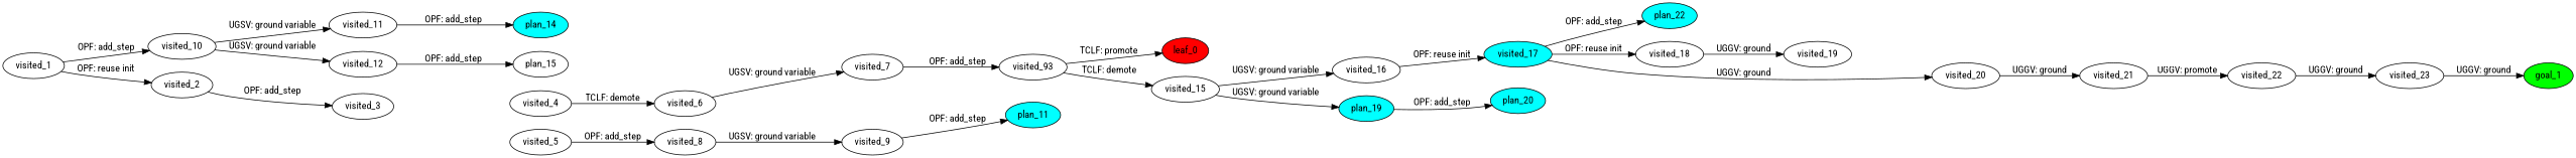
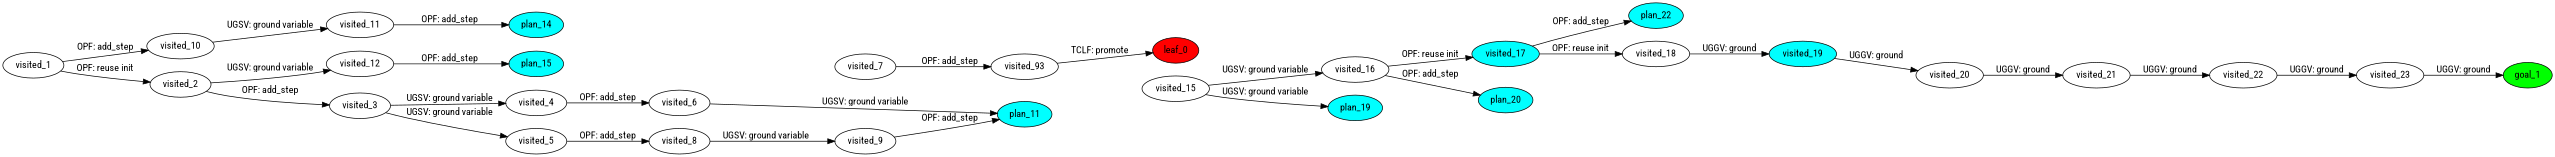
  digraph {
    fontname="Roboto Condensed"
    rankdir=LR
    node [fillcolor=white fontname="Roboto Condensed" style=filled]
    edge [fontname="Roboto Condensed"]
    n1 [label=visited_1]
    n2 [label=visited_10]
    n3 [label=visited_2]
    n4 [label=visited_11]
    n5 [label=visited_12]
    n6 [label=visited_3]
    n7 [fillcolor=cyan label=plan_14]
-   n8 [label=plan_15]
+   n8 [fillcolor=cyan label=plan_15]
    n9 [label=visited_4]
    n10 [label=visited_5]
    n11 [label=visited_6]
    n12 [label=visited_8]
    n13 [label=visited_7]
    n14 [label=visited_9]
    n15 [label=visited_93]
    n16 [fillcolor=cyan label=plan_11]
    n17 [fillcolor=red label=leaf_0]
    n18 [label=visited_15]
    n19 [label=visited_16]
    n20 [fillcolor=cyan label=plan_19]
    n21 [fillcolor=cyan label=plan_20]
    n22 [fillcolor=cyan label=visited_17]
    n23 [fillcolor=cyan label=plan_22]
    n24 [label=visited_18]
-   n25 [label=visited_19]
+   n25 [fillcolor=cyan label=visited_19]
    n26 [label=visited_20]
    n27 [label=visited_21]
    n28 [label=visited_22]
    n29 [label=visited_23]
    n30 [fillcolor=green label=goal_1]
    n1 -> n2 [label="OPF: add_step"]
    n1 -> n3 [label="OPF: reuse init"]
    n2 -> n4 [label="UGSV: ground variable"]
-   n2 -> n5 [label="UGSV: ground variable"]
+   n3 -> n5 [label="UGSV: ground variable"]
    n3 -> n6 [label="OPF: add_step"]
    n4 -> n7 [label="OPF: add_step"]
    n5 -> n8 [label="OPF: add_step"]
-   n9 -> n11 [label="TCLF: demote"]
+   n6 -> n9 [label="UGSV: ground variable"]
+   n6 -> n10 [label="UGSV: ground variable"]
+   n9 -> n11 [label="OPF: add_step"]
    n10 -> n12 [label="OPF: add_step"]
-   n11 -> n13 [label="UGSV: ground variable"]
+   n11 -> n16 [label="UGSV: ground variable"]
    n12 -> n14 [label="UGSV: ground variable"]
    n13 -> n15 [label="OPF: add_step"]
    n14 -> n16 [label="OPF: add_step"]
    n15 -> n17 [label="TCLF: promote"]
-   n15 -> n18 [label="TCLF: demote"]
    n18 -> n19 [label="UGSV: ground variable"]
    n18 -> n20 [label="UGSV: ground variable"]
-   n20 -> n21 [label="OPF: add_step"]
+   n19 -> n21 [label="OPF: add_step"]
    n19 -> n22 [label="OPF: reuse init"]
    n22 -> n23 [label="OPF: add_step"]
    n22 -> n24 [label="OPF: reuse init"]
    n24 -> n25 [label="UGGV: ground"]
-   n22 -> n26 [label="UGGV: ground"]
+   n25 -> n26 [label="UGGV: ground"]
    n26 -> n27 [label="UGGV: ground"]
-   n27 -> n28 [label="UGGV: promote"]
+   n27 -> n28 [label="UGGV: ground"]
    n28 -> n29 [label="UGGV: ground"]
    n29 -> n30 [label="UGGV: ground"]
  }
